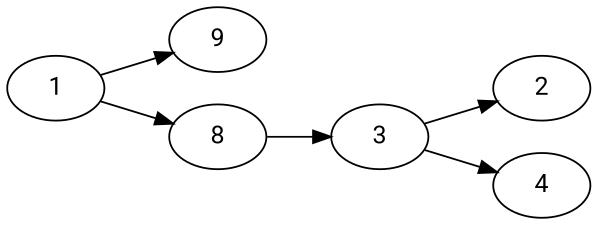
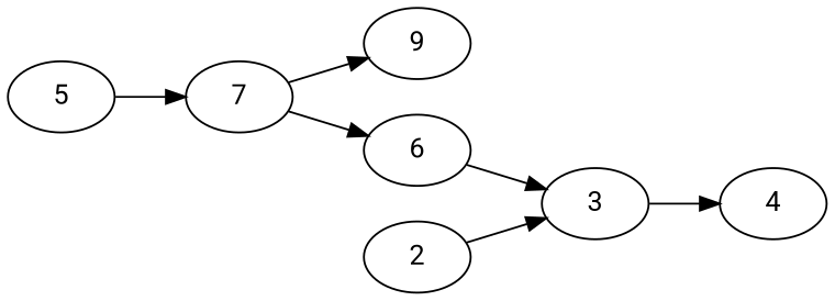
  digraph {
    fontname=Roboto
    rankdir=LR
    node [fontname=Roboto]
    edge [fontname=Roboto]
-   7 [label=1]
+   5
+   7
    3
    2
    4
    n6 [label=9]
-   8
+   8 [label=6]
+   5 -> 7
    7 -> n6
    7 -> 8
-   3 -> 2
+   2 -> 3
    3 -> 4
    8 -> 3
  }
